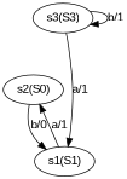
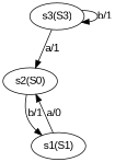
  digraph {
    fontname="Liberation Sans"
    node [fontname="Liberation Sans"]
    edge [fontname="Liberation Sans"]
    n1 [label="s2(S0)"]
    n2 [label="s1(S1)"]
    n3 [label="s3(S3)"]
-   n1 -> n2 [label="b/0"]
-   n2 -> n1 [label="a/1"]
-   n3 -> n2 [label="a/1"]
+   n1 -> n2 [label="b/1"]
+   n2 -> n1 [label="a/0"]
+   n3 -> n1 [label="a/1"]
    n3 -> n3 [label="b/1"]
  }
